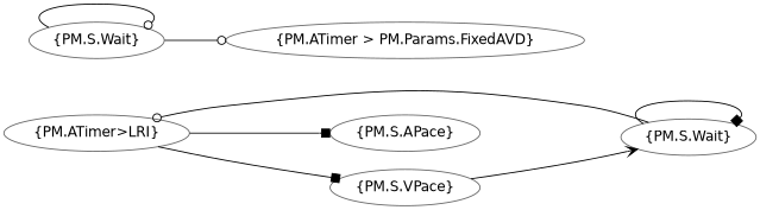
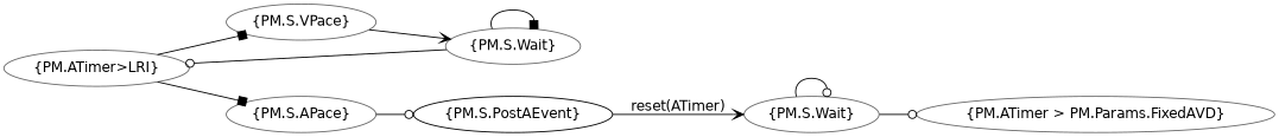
  digraph {
    fontname="DejaVu Sans"
    rankdir=LR
    node [color=gray40 fontname="DejaVu Sans"]
    edge [arrowhead=odot fontname="DejaVu Sans"]
    n1 [label="{PM.S.APace}"]
+   n2 [color=black label="{PM.S.PostAEvent}"]
    n3 [label="{PM.S.Wait}"]
    n4 [label="{PM.ATimer > PM.Params.FixedAVD}"]
    n5 [label="{PM.S.VPace}"]
    n6 [label="{PM.S.Wait}"]
    n7 [label="{PM.ATimer>LRI}"]
+   n1 -> n2
+   n2 -> n3 [arrowhead=vee label="reset(ATimer)"]
    n3 -> n3
    n3 -> n4
    n5 -> n6 [arrowhead=vee]
    n6 -> n6 [arrowhead=box]
    n6 -> n7
    n7 -> n1 [arrowhead=box]
    n7 -> n5 [arrowhead=box]
  }
